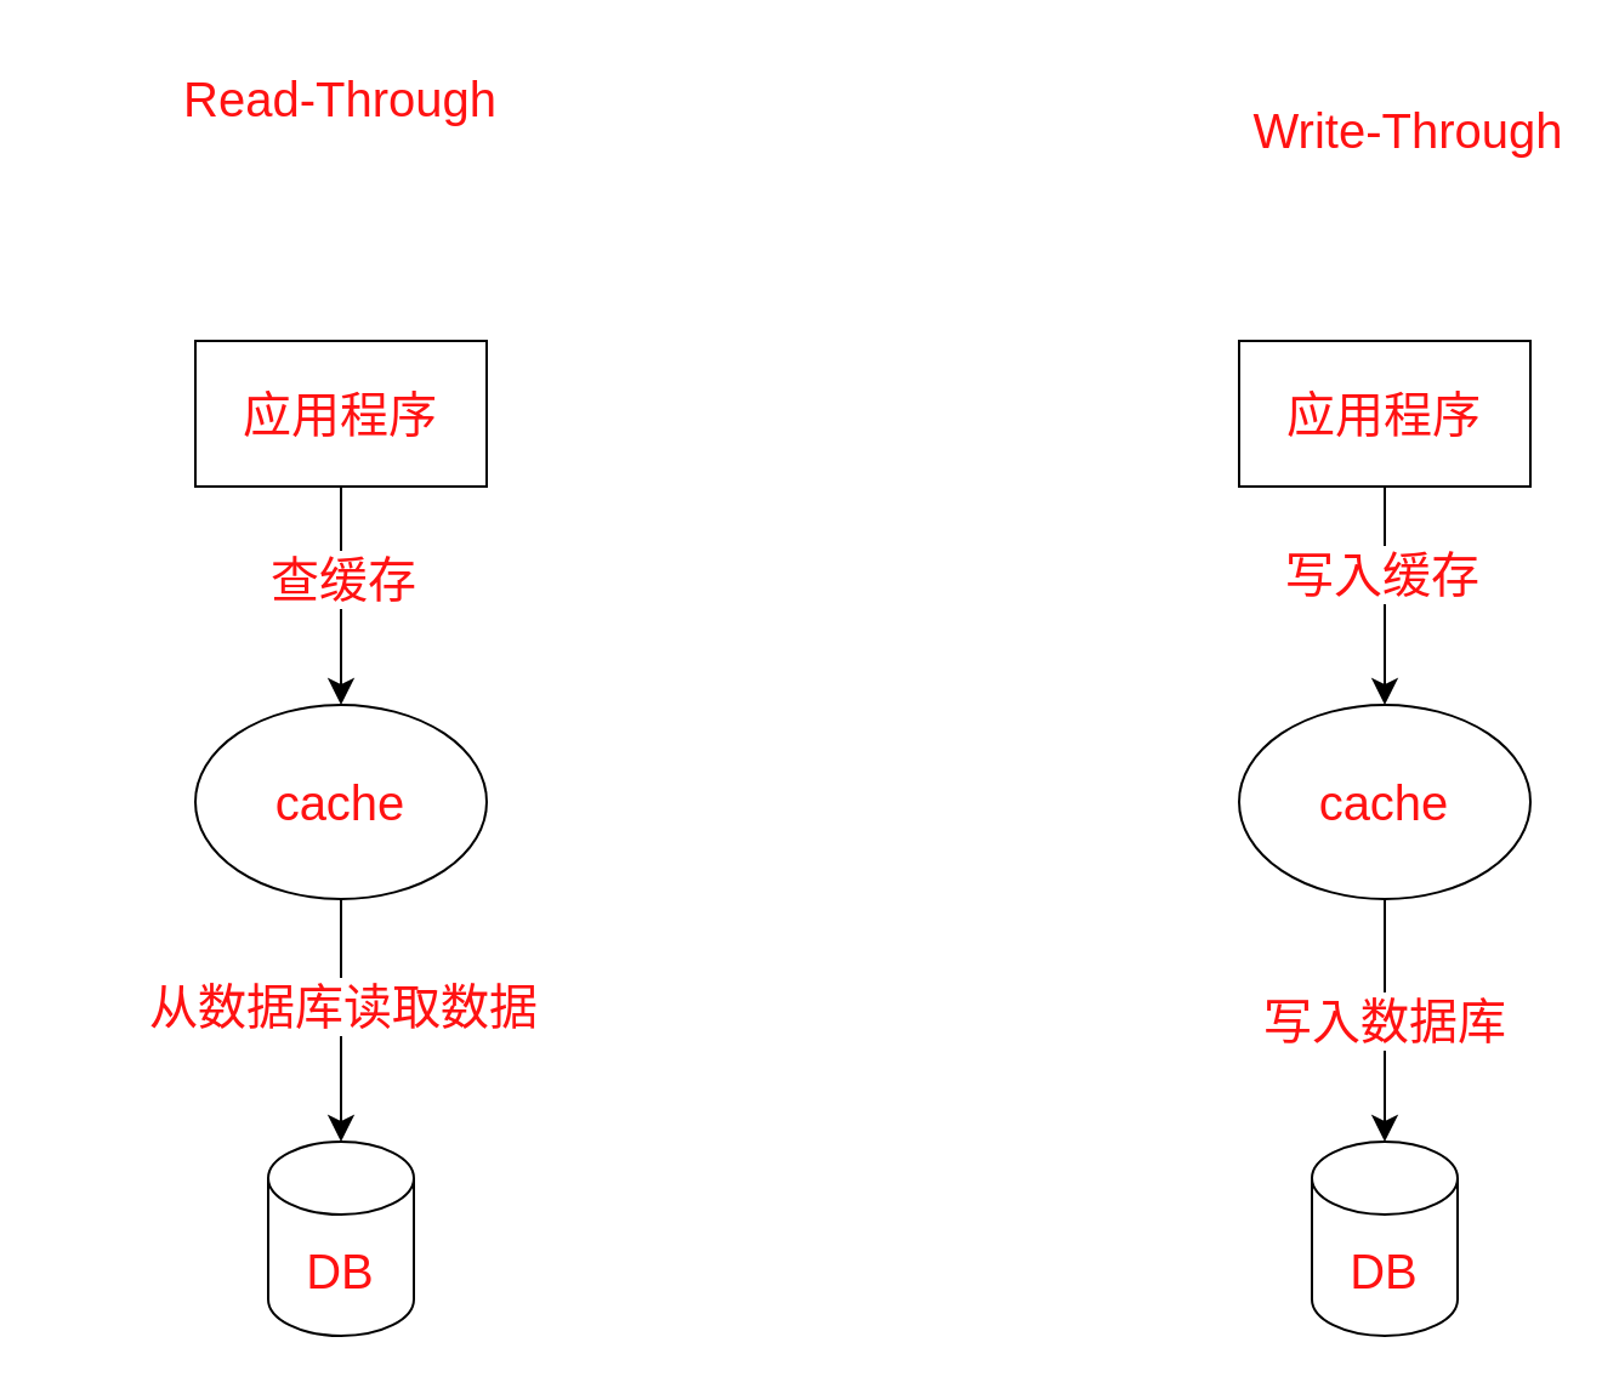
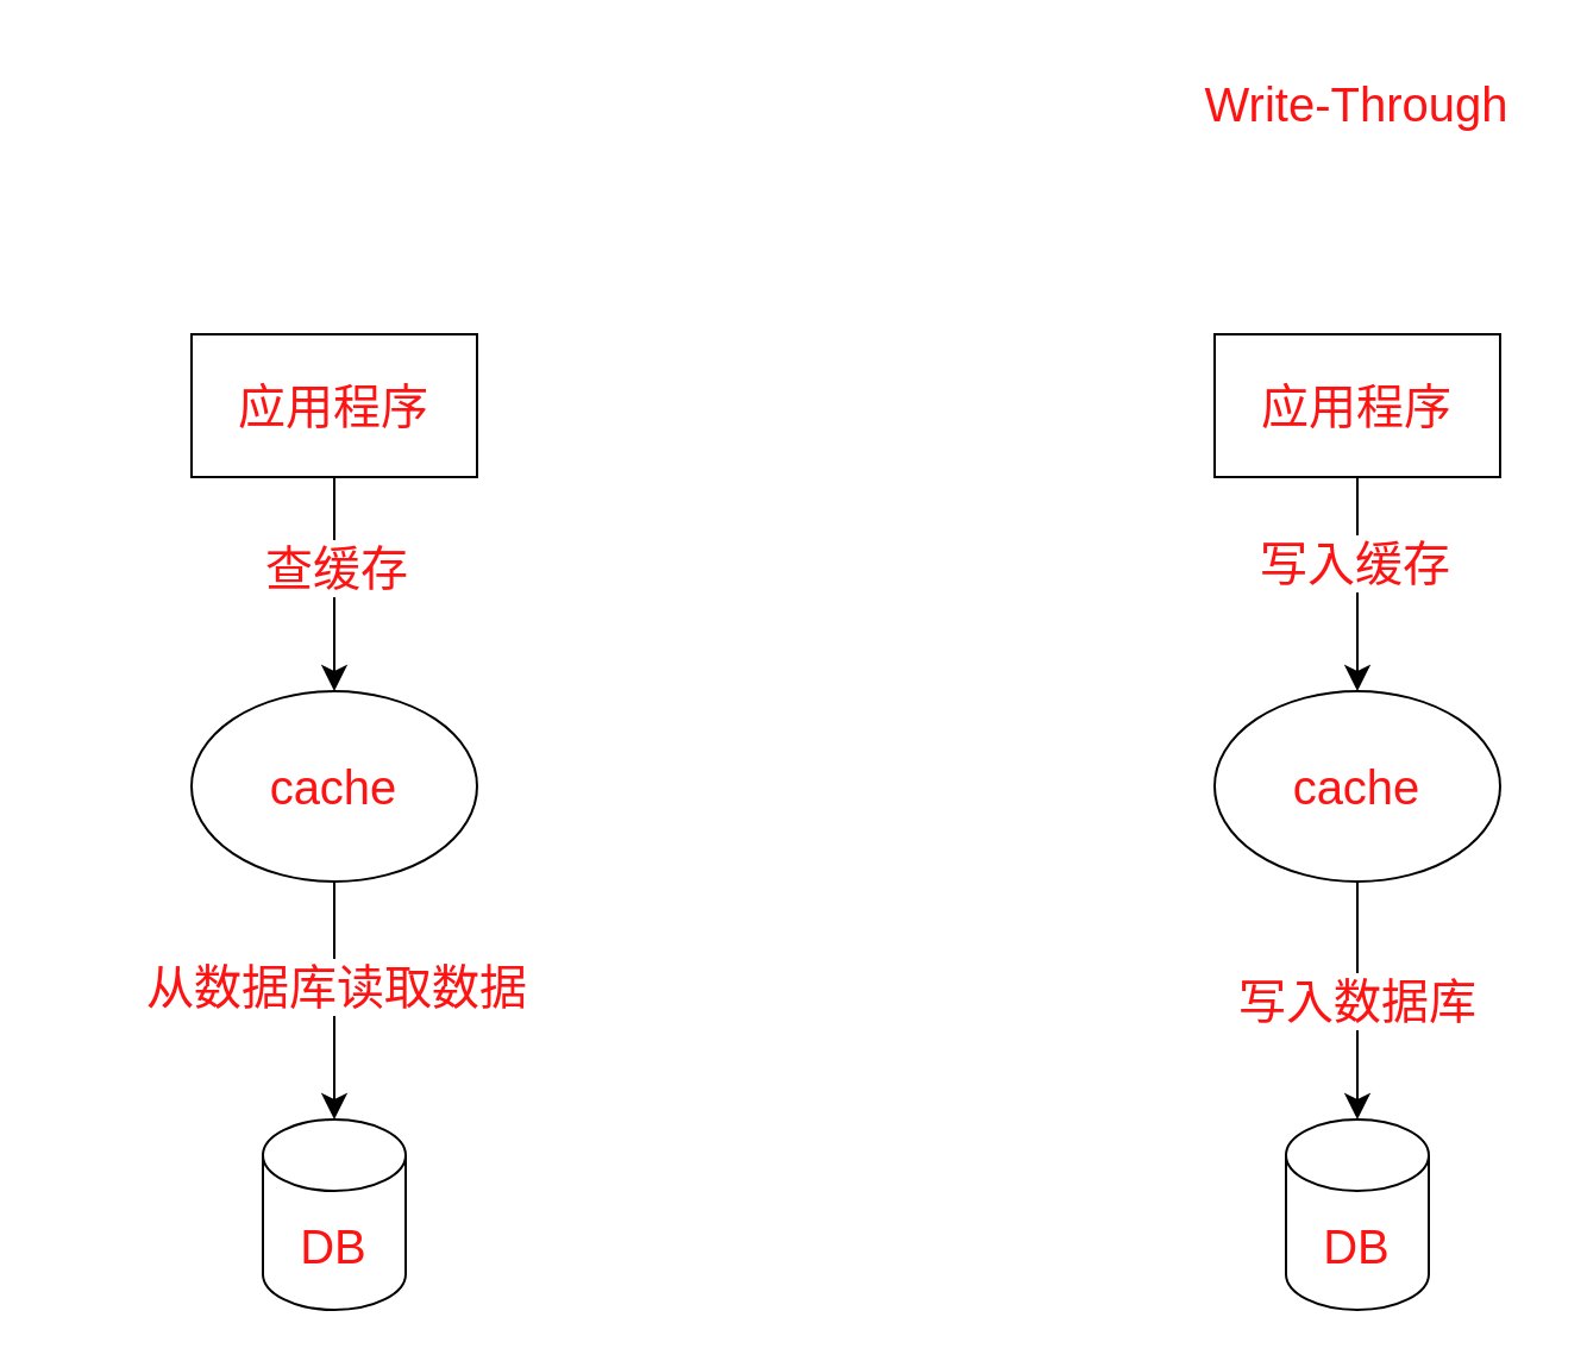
  <mxCell id="0" />
  <mxCell id="1" parent="0" />
  <mxCell id="2" style="edgeStyle=none;curved=1;rounded=0;orthogonalLoop=1;jettySize=auto;html=1;exitX=0.5;exitY=1;exitDx=0;exitDy=0;fontSize=20;startSize=8;endSize=8;fontColor=#FF1212;" edge="1" parent="1" source="4" target="7"><mxGeometry relative="1" as="geometry" /></mxCell>
  <mxCell id="3" value="查缓存" style="edgeLabel;html=1;align=center;verticalAlign=middle;resizable=0;points=[];fontSize=20;fontColor=#FF1212;" vertex="1" connectable="0" parent="2"><mxGeometry x="-0.178" relative="1" as="geometry"><mxPoint as="offset" /></mxGeometry></mxCell>
  <mxCell id="4" value="应用程序" style="rounded=0;whiteSpace=wrap;html=1;fontSize=20;fontColor=#FF1212;" vertex="1" parent="1"><mxGeometry x="80" y="140" width="120" height="60" as="geometry" /></mxCell>
  <mxCell id="5" value="" style="edgeStyle=none;curved=1;rounded=0;orthogonalLoop=1;jettySize=auto;html=1;fontSize=20;startSize=8;endSize=8;fontColor=#FF1212;" edge="1" parent="1" source="7" target="8"><mxGeometry relative="1" as="geometry" /></mxCell>
  <mxCell id="6" value="从数据库读取数据" style="edgeLabel;html=1;align=center;verticalAlign=middle;resizable=0;points=[];fontSize=20;fontColor=#FF1212;" vertex="1" connectable="0" parent="5"><mxGeometry x="-0.145" relative="1" as="geometry"><mxPoint as="offset" /></mxGeometry></mxCell>
  <mxCell id="7" value="cache" style="ellipse;whiteSpace=wrap;html=1;fontSize=20;fontColor=#FF1212;" vertex="1" parent="1"><mxGeometry x="80" y="290" width="120" height="80" as="geometry" /></mxCell>
  <mxCell id="8" value="DB" style="shape=cylinder3;whiteSpace=wrap;html=1;boundedLbl=1;backgroundOutline=1;size=15;fontSize=20;fontColor=#FF1212;" vertex="1" parent="1"><mxGeometry x="110" y="470" width="60" height="80" as="geometry" /></mxCell>
- <mxCell id="9" value="Read-Through" style="text;html=1;strokeColor=none;fillColor=none;align=center;verticalAlign=middle;whiteSpace=wrap;rounded=0;fontSize=20;fontColor=#FF1212;" vertex="1" parent="1"><mxGeometry x="20" y="20" width="240" height="40" as="geometry" /></mxCell>
  <mxCell id="10" style="edgeStyle=none;curved=1;rounded=0;orthogonalLoop=1;jettySize=auto;html=1;exitX=0.5;exitY=1;exitDx=0;exitDy=0;fontFamily=Helvetica;fontSize=20;fontColor=#FF1212;startSize=8;endSize=8;" edge="1" parent="1" source="12" target="14"><mxGeometry relative="1" as="geometry" /></mxCell>
  <mxCell id="11" value="写入缓存" style="edgeLabel;html=1;align=center;verticalAlign=middle;resizable=0;points=[];fontSize=20;fontFamily=Helvetica;fontColor=#FF1212;" vertex="1" connectable="0" parent="10"><mxGeometry x="-0.222" y="-2" relative="1" as="geometry"><mxPoint as="offset" /></mxGeometry></mxCell>
  <mxCell id="12" value="应用程序" style="rounded=0;whiteSpace=wrap;html=1;strokeColor=default;fontFamily=Helvetica;fontSize=20;fontColor=#FF1212;fillColor=default;" vertex="1" parent="1"><mxGeometry x="510" y="140" width="120" height="60" as="geometry" /></mxCell>
  <mxCell id="13" value="写入数据库" style="edgeStyle=none;curved=1;rounded=0;orthogonalLoop=1;jettySize=auto;html=1;exitX=0.5;exitY=1;exitDx=0;exitDy=0;fontFamily=Helvetica;fontSize=20;fontColor=#FF1212;startSize=8;endSize=8;" edge="1" parent="1" source="14" target="15"><mxGeometry relative="1" as="geometry" /></mxCell>
  <mxCell id="14" value="cache" style="ellipse;whiteSpace=wrap;html=1;strokeColor=default;fontFamily=Helvetica;fontSize=20;fontColor=#FF1212;fillColor=default;" vertex="1" parent="1"><mxGeometry x="510" y="290" width="120" height="80" as="geometry" /></mxCell>
  <mxCell id="15" value="DB" style="shape=cylinder3;whiteSpace=wrap;html=1;boundedLbl=1;backgroundOutline=1;size=15;strokeColor=default;fontFamily=Helvetica;fontSize=20;fontColor=#FF1212;fillColor=default;" vertex="1" parent="1"><mxGeometry x="540" y="470" width="60" height="80" as="geometry" /></mxCell>
- <mxCell id="16" value="Write-Through" style="text;html=1;strokeColor=none;fillColor=none;align=center;verticalAlign=middle;whiteSpace=wrap;rounded=0;fontSize=20;fontFamily=Helvetica;fontColor=#FF1212;" vertex="1" parent="1"><mxGeometry x="505" y="35" width="150" height="35" as="geometry" /></mxCell>
+ <mxCell id="16" value="Write-Through" style="text;html=1;strokeColor=none;fillColor=none;align=center;verticalAlign=middle;whiteSpace=wrap;rounded=0;fontSize=20;fontFamily=Helvetica;fontColor=#FF1212;" vertex="1" parent="1"><mxGeometry x="495" y="25" width="150" height="35" as="geometry" /></mxCell>
